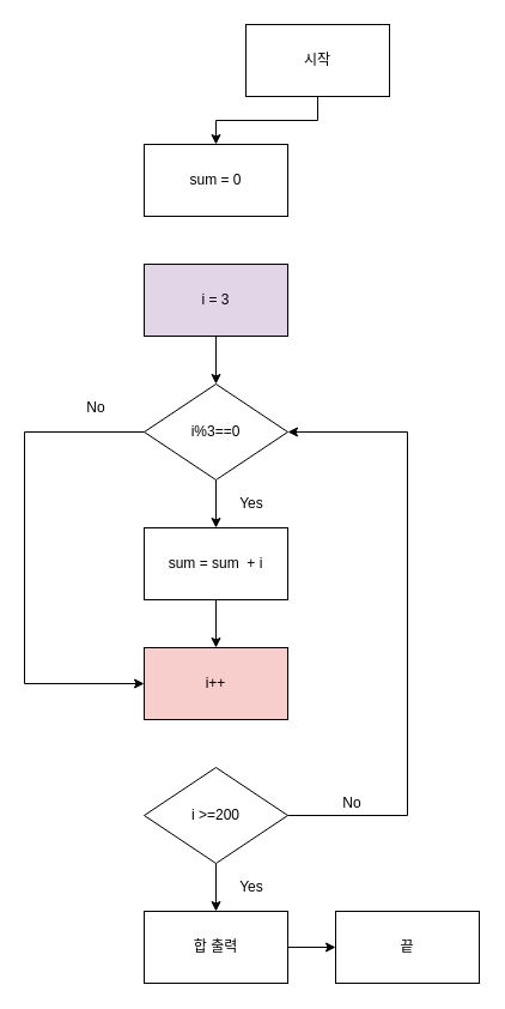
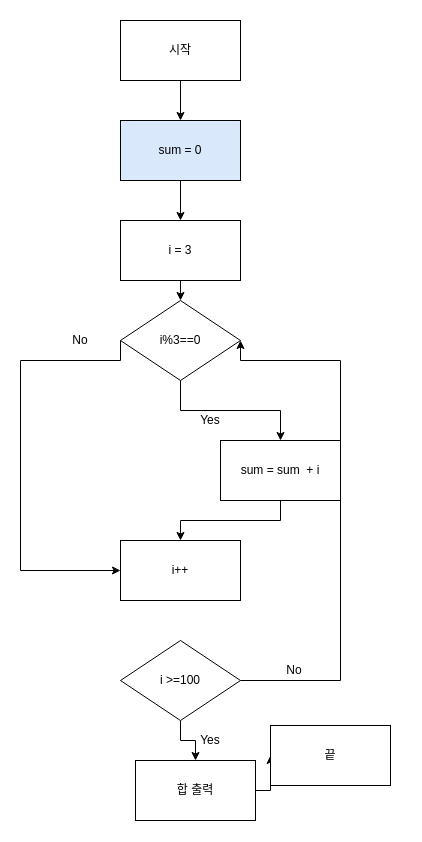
  <mxCell id="0" />
  <mxCell id="1" parent="0" />
  <mxCell id="2" style="edgeStyle=orthogonalEdgeStyle;rounded=0;orthogonalLoop=1;jettySize=auto;html=1;exitX=0.5;exitY=1;exitDx=0;exitDy=0;entryX=0.5;entryY=0;entryDx=0;entryDy=0;" edge="1" parent="1" source="3" target="7"><mxGeometry relative="1" as="geometry" /></mxCell>
- <mxCell id="3" value="&lt;blockquote&gt;시작&lt;/blockquote&gt;" style="rounded=0;whiteSpace=wrap;html=1;" vertex="1" parent="1"><mxGeometry x="205" y="20" width="120" height="60" as="geometry" /></mxCell>
+ <mxCell id="3" value="&lt;blockquote&gt;시작&lt;/blockquote&gt;" style="rounded=0;whiteSpace=wrap;html=1;" vertex="1" parent="1"><mxGeometry x="120" y="20" width="120" height="60" as="geometry" /></mxCell>
  <mxCell id="4" style="edgeStyle=orthogonalEdgeStyle;rounded=0;orthogonalLoop=1;jettySize=auto;html=1;exitX=0.5;exitY=1;exitDx=0;exitDy=0;entryX=0.5;entryY=0;entryDx=0;entryDy=0;" edge="1" parent="1" source="5" target="10"><mxGeometry relative="1" as="geometry" /></mxCell>
- <mxCell id="5" value="i = 3" style="rounded=0;whiteSpace=wrap;html=1;fillColor=#e1d5e7;" vertex="1" parent="1"><mxGeometry x="120" y="220" width="120" height="60" as="geometry" /></mxCell>
- <mxCell id="7" value="sum = 0" style="rounded=0;whiteSpace=wrap;html=1;" vertex="1" parent="1"><mxGeometry x="120" y="120" width="120" height="60" as="geometry" /></mxCell>
+ <mxCell id="5" value="i = 3" style="rounded=0;whiteSpace=wrap;html=1;" vertex="1" parent="1"><mxGeometry x="120" y="220" width="120" height="60" as="geometry" /></mxCell>
+ <mxCell id="6" style="edgeStyle=orthogonalEdgeStyle;rounded=0;orthogonalLoop=1;jettySize=auto;html=1;exitX=0.5;exitY=1;exitDx=0;exitDy=0;entryX=0.5;entryY=0;entryDx=0;entryDy=0;" edge="1" parent="1" source="7" target="5"><mxGeometry relative="1" as="geometry" /></mxCell>
+ <mxCell id="7" value="sum = 0" style="rounded=0;whiteSpace=wrap;html=1;fillColor=#dae8fc;" vertex="1" parent="1"><mxGeometry x="120" y="120" width="120" height="60" as="geometry" /></mxCell>
  <mxCell id="8" style="edgeStyle=orthogonalEdgeStyle;rounded=0;orthogonalLoop=1;jettySize=auto;html=1;exitX=0;exitY=0.5;exitDx=0;exitDy=0;entryX=0;entryY=0.5;entryDx=0;entryDy=0;" edge="1" parent="1" source="10" target="13"><mxGeometry relative="1" as="geometry"><mxPoint x="20" y="570" as="targetPoint" /><Array as="points"><mxPoint x="20" y="360" /><mxPoint x="20" y="570" /></Array></mxGeometry></mxCell>
  <mxCell id="9" style="edgeStyle=orthogonalEdgeStyle;rounded=0;orthogonalLoop=1;jettySize=auto;html=1;exitX=0.5;exitY=1;exitDx=0;exitDy=0;entryX=0.5;entryY=0;entryDx=0;entryDy=0;" edge="1" parent="1" source="10" target="12"><mxGeometry relative="1" as="geometry" /></mxCell>
- <mxCell id="10" value="i%3==0" style="rhombus;whiteSpace=wrap;html=1;" vertex="1" parent="1"><mxGeometry x="120" y="320" width="120" height="80" as="geometry" /></mxCell>
+ <mxCell id="10" value="i%3==0" style="rhombus;whiteSpace=wrap;html=1;" vertex="1" parent="1"><mxGeometry x="120" y="300" width="120" height="80" as="geometry" /></mxCell>
  <mxCell id="11" style="edgeStyle=orthogonalEdgeStyle;rounded=0;orthogonalLoop=1;jettySize=auto;html=1;exitX=0.5;exitY=1;exitDx=0;exitDy=0;entryX=0.5;entryY=0;entryDx=0;entryDy=0;" edge="1" parent="1" source="12" target="13"><mxGeometry relative="1" as="geometry" /></mxCell>
- <mxCell id="12" value="sum = sum&amp;nbsp; + i" style="rounded=0;whiteSpace=wrap;html=1;" vertex="1" parent="1"><mxGeometry x="120" y="440" width="120" height="60" as="geometry" /></mxCell>
- <mxCell id="13" value="i++" style="rounded=0;whiteSpace=wrap;html=1;fillColor=#f8cecc;" vertex="1" parent="1"><mxGeometry x="120" y="540" width="120" height="60" as="geometry" /></mxCell>
+ <mxCell id="12" value="sum = sum&amp;nbsp; + i" style="rounded=0;whiteSpace=wrap;html=1;" vertex="1" parent="1"><mxGeometry x="220" y="440" width="120" height="60" as="geometry" /></mxCell>
+ <mxCell id="13" value="i++" style="rounded=0;whiteSpace=wrap;html=1;" vertex="1" parent="1"><mxGeometry x="120" y="540" width="120" height="60" as="geometry" /></mxCell>
  <mxCell id="14" style="edgeStyle=orthogonalEdgeStyle;rounded=0;orthogonalLoop=1;jettySize=auto;html=1;exitX=1;exitY=0.5;exitDx=0;exitDy=0;entryX=1;entryY=0.5;entryDx=0;entryDy=0;" edge="1" parent="1" source="16" target="10"><mxGeometry relative="1" as="geometry"><Array as="points"><mxPoint x="340" y="680" /><mxPoint x="340" y="360" /></Array></mxGeometry></mxCell>
  <mxCell id="15" style="edgeStyle=orthogonalEdgeStyle;rounded=0;orthogonalLoop=1;jettySize=auto;html=1;entryX=0.5;entryY=0;entryDx=0;entryDy=0;" edge="1" parent="1" source="16" target="21"><mxGeometry relative="1" as="geometry" /></mxCell>
- <mxCell id="16" value="i &amp;gt;=200" style="rhombus;whiteSpace=wrap;html=1;" vertex="1" parent="1"><mxGeometry x="120" y="640" width="120" height="80" as="geometry" /></mxCell>
+ <mxCell id="16" value="i &amp;gt;=100" style="rhombus;whiteSpace=wrap;html=1;" vertex="1" parent="1"><mxGeometry x="120" y="640" width="120" height="80" as="geometry" /></mxCell>
  <mxCell id="17" value="No" style="text;html=1;strokeColor=none;fillColor=none;align=center;verticalAlign=middle;whiteSpace=wrap;rounded=0;" vertex="1" parent="1"><mxGeometry x="274" y="660" width="40" height="20" as="geometry" /></mxCell>
  <mxCell id="18" value="No" style="text;html=1;strokeColor=none;fillColor=none;align=center;verticalAlign=middle;whiteSpace=wrap;rounded=0;" vertex="1" parent="1"><mxGeometry x="60" y="330" width="40" height="20" as="geometry" /></mxCell>
  <mxCell id="19" value="Yes" style="text;html=1;strokeColor=none;fillColor=none;align=center;verticalAlign=middle;whiteSpace=wrap;rounded=0;" vertex="1" parent="1"><mxGeometry x="190" y="410" width="40" height="20" as="geometry" /></mxCell>
  <mxCell id="20" style="edgeStyle=orthogonalEdgeStyle;rounded=0;orthogonalLoop=1;jettySize=auto;html=1;exitX=1;exitY=0.5;exitDx=0;exitDy=0;entryX=0;entryY=0.5;entryDx=0;entryDy=0;" edge="1" parent="1" source="21" target="22"><mxGeometry relative="1" as="geometry" /></mxCell>
- <mxCell id="21" value="합 출력" style="rounded=0;whiteSpace=wrap;html=1;" vertex="1" parent="1"><mxGeometry x="120" y="760" width="120" height="60" as="geometry" /></mxCell>
- <mxCell id="22" value="끝" style="rounded=0;whiteSpace=wrap;html=1;" vertex="1" parent="1"><mxGeometry x="280" y="760" width="120" height="60" as="geometry" /></mxCell>
+ <mxCell id="21" value="합 출력" style="rounded=0;whiteSpace=wrap;html=1;" vertex="1" parent="1"><mxGeometry x="135" y="760" width="120" height="60" as="geometry" /></mxCell>
+ <mxCell id="22" value="끝" style="rounded=0;whiteSpace=wrap;html=1;" vertex="1" parent="1"><mxGeometry x="270" y="725" width="120" height="60" as="geometry" /></mxCell>
  <mxCell id="23" value="Yes" style="text;html=1;strokeColor=none;fillColor=none;align=center;verticalAlign=middle;whiteSpace=wrap;rounded=0;" vertex="1" parent="1"><mxGeometry x="190" y="730" width="40" height="20" as="geometry" /></mxCell>
